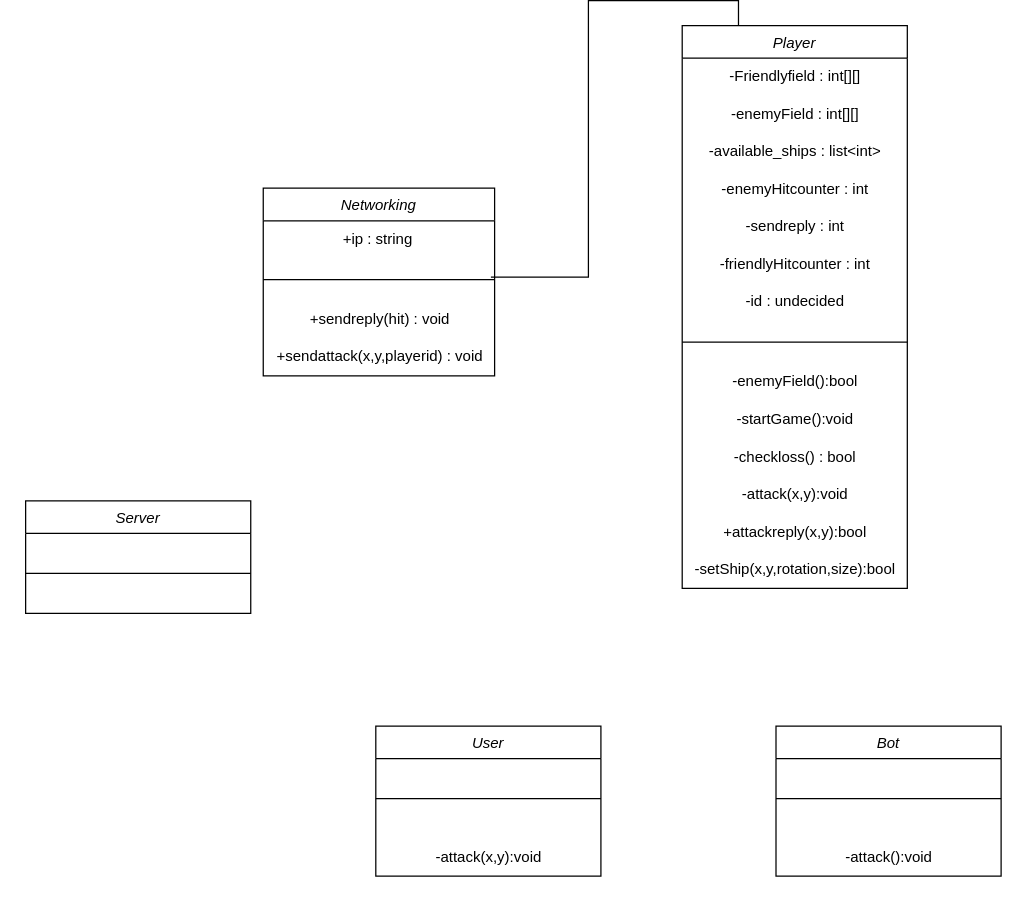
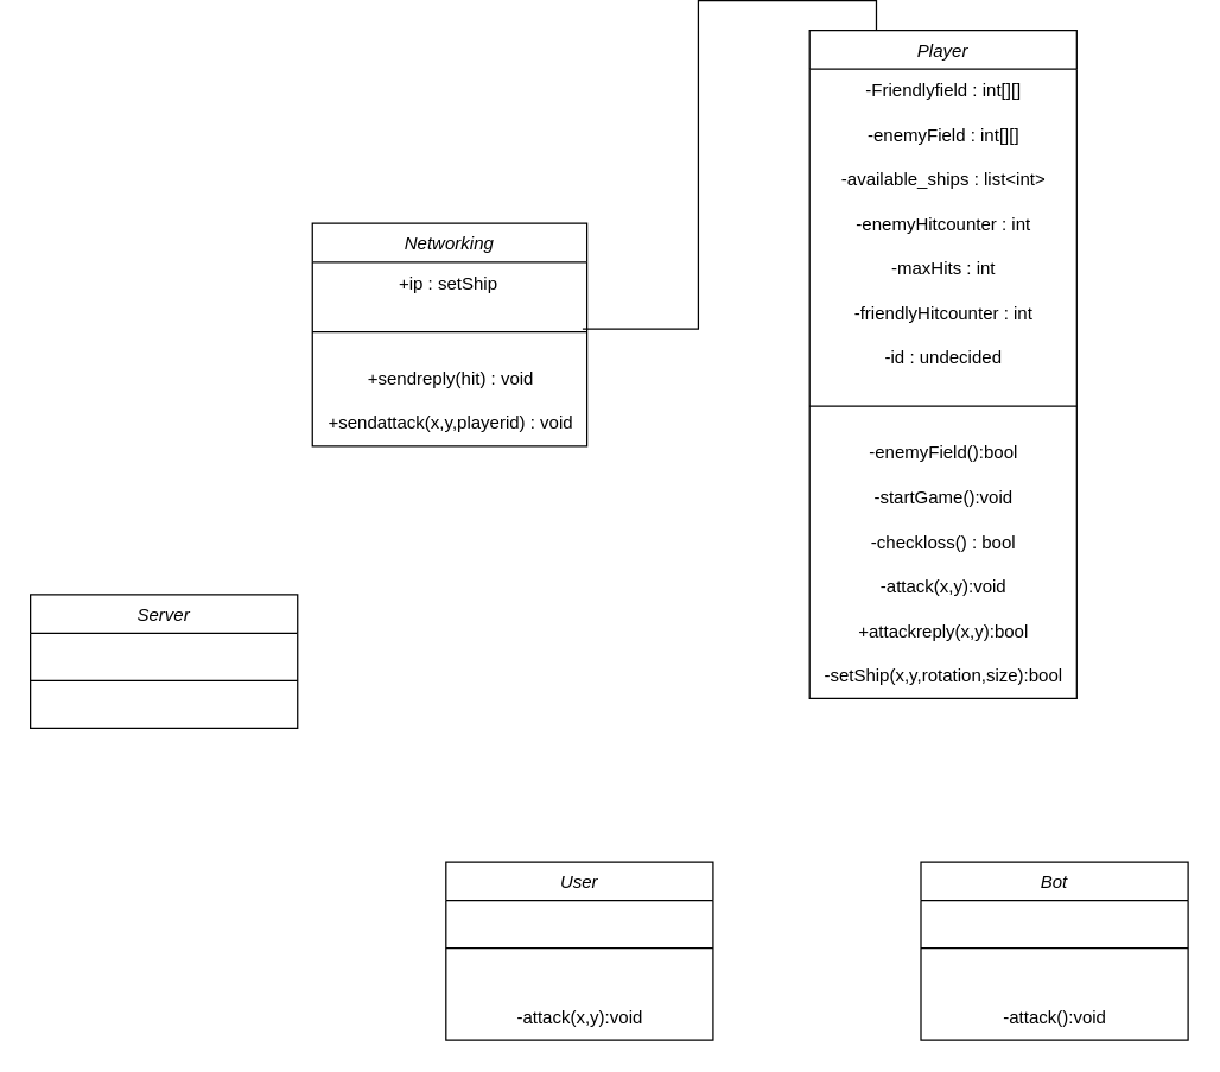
  <mxCell id="0" />
  <mxCell id="1" parent="0" />
  <mxCell id="2" value="Networking" style="swimlane;fontStyle=2;align=center;verticalAlign=top;childLayout=stackLayout;horizontal=1;startSize=26;horizontalStack=0;resizeParent=1;resizeLast=0;collapsible=1;marginBottom=0;rounded=0;shadow=0;strokeWidth=1;" parent="1" vertex="1"><mxGeometry x="210" y="150" width="185" height="150" as="geometry"><mxRectangle x="230" y="140" width="160" height="26" as="alternateBounds" /></mxGeometry></mxCell>
- <mxCell id="3" value="+ip : string&amp;nbsp;" style="text;html=1;align=center;verticalAlign=middle;resizable=0;points=[];autosize=1;strokeColor=none;fillColor=none;" vertex="1" parent="2"><mxGeometry y="26" width="185" height="30" as="geometry" /></mxCell>
+ <mxCell id="3" value="+ip : setShip&amp;nbsp;" style="text;html=1;align=center;verticalAlign=middle;resizable=0;points=[];autosize=1;strokeColor=none;fillColor=none;" vertex="1" parent="2"><mxGeometry y="26" width="185" height="30" as="geometry" /></mxCell>
  <mxCell id="4" value="" style="line;html=1;strokeWidth=1;align=left;verticalAlign=middle;spacingTop=-1;spacingLeft=3;spacingRight=3;rotatable=0;labelPosition=right;points=[];portConstraint=eastwest;" parent="2" vertex="1"><mxGeometry y="56" width="185" height="34" as="geometry" /></mxCell>
  <mxCell id="5" value="+sendreply(hit) : void" style="text;html=1;align=center;verticalAlign=middle;resizable=0;points=[];autosize=1;strokeColor=none;fillColor=none;" vertex="1" parent="2"><mxGeometry y="90" width="185" height="30" as="geometry" /></mxCell>
  <mxCell id="6" value="+sendattack(x,y,playerid) : void" style="text;html=1;align=center;verticalAlign=middle;resizable=0;points=[];autosize=1;strokeColor=none;fillColor=none;" vertex="1" parent="2"><mxGeometry y="120" width="185" height="30" as="geometry" /></mxCell>
  <mxCell id="7" style="edgeStyle=orthogonalEdgeStyle;rounded=0;orthogonalLoop=1;jettySize=auto;html=1;exitX=0.25;exitY=0;exitDx=0;exitDy=0;endArrow=none;endFill=0;entryX=0.984;entryY=0.441;entryDx=0;entryDy=0;entryPerimeter=0;" edge="1" parent="1" source="8" target="4"><mxGeometry relative="1" as="geometry"><mxPoint x="400" y="220" as="targetPoint" /></mxGeometry></mxCell>
  <mxCell id="8" value="Player" style="swimlane;fontStyle=2;align=center;verticalAlign=top;childLayout=stackLayout;horizontal=1;startSize=26;horizontalStack=0;resizeParent=1;resizeLast=0;collapsible=1;marginBottom=0;rounded=0;shadow=0;strokeWidth=1;" vertex="1" parent="1"><mxGeometry x="545" y="20" width="180" height="450" as="geometry"><mxRectangle x="230" y="140" width="160" height="26" as="alternateBounds" /></mxGeometry></mxCell>
  <mxCell id="9" value="-Friendlyfield : int[][]" style="text;html=1;align=center;verticalAlign=middle;resizable=0;points=[];autosize=1;strokeColor=none;fillColor=none;" vertex="1" parent="8"><mxGeometry y="26" width="180" height="30" as="geometry" /></mxCell>
  <mxCell id="10" value="-enemyField : int[][&lt;span style=&quot;background-color: initial;&quot;&gt;]&lt;/span&gt;" style="text;html=1;align=center;verticalAlign=middle;resizable=0;points=[];autosize=1;strokeColor=none;fillColor=none;" vertex="1" parent="8"><mxGeometry y="56" width="180" height="30" as="geometry" /></mxCell>
  <mxCell id="11" value="-available_ships : list&amp;lt;int&amp;gt;" style="text;html=1;align=center;verticalAlign=middle;resizable=0;points=[];autosize=1;strokeColor=none;fillColor=none;" vertex="1" parent="8"><mxGeometry y="86" width="180" height="30" as="geometry" /></mxCell>
  <mxCell id="12" value="-enemyHitcounter : int" style="text;html=1;align=center;verticalAlign=middle;resizable=0;points=[];autosize=1;strokeColor=none;fillColor=none;" vertex="1" parent="8"><mxGeometry y="116" width="180" height="30" as="geometry" /></mxCell>
- <mxCell id="13" value="-sendreply : int" style="text;html=1;align=center;verticalAlign=middle;resizable=0;points=[];autosize=1;strokeColor=none;fillColor=none;" vertex="1" parent="8"><mxGeometry y="146" width="180" height="30" as="geometry" /></mxCell>
+ <mxCell id="13" value="-maxHits : int" style="text;html=1;align=center;verticalAlign=middle;resizable=0;points=[];autosize=1;strokeColor=none;fillColor=none;" vertex="1" parent="8"><mxGeometry y="146" width="180" height="30" as="geometry" /></mxCell>
  <mxCell id="14" value="-friendlyHitcounter : int" style="text;html=1;align=center;verticalAlign=middle;resizable=0;points=[];autosize=1;strokeColor=none;fillColor=none;" vertex="1" parent="8"><mxGeometry y="176" width="180" height="30" as="geometry" /></mxCell>
  <mxCell id="15" value="-id : undecided" style="text;html=1;align=center;verticalAlign=middle;resizable=0;points=[];autosize=1;strokeColor=none;fillColor=none;" vertex="1" parent="8"><mxGeometry y="206" width="180" height="30" as="geometry" /></mxCell>
  <mxCell id="16" value="" style="line;html=1;strokeWidth=1;align=left;verticalAlign=middle;spacingTop=-1;spacingLeft=3;spacingRight=3;rotatable=0;labelPosition=right;points=[];portConstraint=eastwest;" vertex="1" parent="8"><mxGeometry y="236" width="180" height="34" as="geometry" /></mxCell>
  <mxCell id="17" value="-enemyField():bool" style="text;html=1;align=center;verticalAlign=middle;resizable=0;points=[];autosize=1;strokeColor=none;fillColor=none;" vertex="1" parent="8"><mxGeometry y="270" width="180" height="30" as="geometry" /></mxCell>
  <mxCell id="18" value="-startGame():void" style="text;html=1;align=center;verticalAlign=middle;resizable=0;points=[];autosize=1;strokeColor=none;fillColor=none;" vertex="1" parent="8"><mxGeometry y="300" width="180" height="30" as="geometry" /></mxCell>
  <mxCell id="19" value="-checkloss() : bool" style="text;html=1;align=center;verticalAlign=middle;resizable=0;points=[];autosize=1;strokeColor=none;fillColor=none;" vertex="1" parent="8"><mxGeometry y="330" width="180" height="30" as="geometry" /></mxCell>
  <mxCell id="20" value="-attack(x,y):void" style="text;html=1;align=center;verticalAlign=middle;resizable=0;points=[];autosize=1;strokeColor=none;fillColor=none;" vertex="1" parent="8"><mxGeometry y="360" width="180" height="30" as="geometry" /></mxCell>
  <mxCell id="21" value="+attackreply(x,y):bool" style="text;html=1;align=center;verticalAlign=middle;resizable=0;points=[];autosize=1;strokeColor=none;fillColor=none;" vertex="1" parent="8"><mxGeometry y="390" width="180" height="30" as="geometry" /></mxCell>
  <mxCell id="22" value="-setShip(x,y,rotation,size):bool" style="text;html=1;align=center;verticalAlign=middle;resizable=0;points=[];autosize=1;strokeColor=none;fillColor=none;" vertex="1" parent="8"><mxGeometry y="420" width="180" height="30" as="geometry" /></mxCell>
  <mxCell id="23" value="Bot" style="swimlane;fontStyle=2;align=center;verticalAlign=top;childLayout=stackLayout;horizontal=1;startSize=26;horizontalStack=0;resizeParent=1;resizeLast=0;collapsible=1;marginBottom=0;rounded=0;shadow=0;strokeWidth=1;" vertex="1" parent="1"><mxGeometry x="620" y="580" width="180" height="120" as="geometry"><mxRectangle x="230" y="140" width="160" height="26" as="alternateBounds" /></mxGeometry></mxCell>
  <mxCell id="24" value="" style="line;html=1;strokeWidth=1;align=left;verticalAlign=middle;spacingTop=-1;spacingLeft=3;spacingRight=3;rotatable=0;labelPosition=right;points=[];portConstraint=eastwest;" vertex="1" parent="23"><mxGeometry y="26" width="180" height="64" as="geometry" /></mxCell>
  <mxCell id="25" value="-attack():void" style="text;html=1;align=center;verticalAlign=middle;resizable=0;points=[];autosize=1;strokeColor=none;fillColor=none;" vertex="1" parent="23"><mxGeometry y="90" width="180" height="30" as="geometry" /></mxCell>
  <mxCell id="26" value="Server" style="swimlane;fontStyle=2;align=center;verticalAlign=top;childLayout=stackLayout;horizontal=1;startSize=26;horizontalStack=0;resizeParent=1;resizeLast=0;collapsible=1;marginBottom=0;rounded=0;shadow=0;strokeWidth=1;" vertex="1" parent="1"><mxGeometry x="20" y="400" width="180" height="90" as="geometry"><mxRectangle x="230" y="140" width="160" height="26" as="alternateBounds" /></mxGeometry></mxCell>
  <mxCell id="27" value="" style="line;html=1;strokeWidth=1;align=left;verticalAlign=middle;spacingTop=-1;spacingLeft=3;spacingRight=3;rotatable=0;labelPosition=right;points=[];portConstraint=eastwest;" vertex="1" parent="26"><mxGeometry y="26" width="180" height="64" as="geometry" /></mxCell>
  <mxCell id="28" value="User" style="swimlane;fontStyle=2;align=center;verticalAlign=top;childLayout=stackLayout;horizontal=1;startSize=26;horizontalStack=0;resizeParent=1;resizeLast=0;collapsible=1;marginBottom=0;rounded=0;shadow=0;strokeWidth=1;" vertex="1" parent="1"><mxGeometry x="300" y="580" width="180" height="120" as="geometry"><mxRectangle x="230" y="140" width="160" height="26" as="alternateBounds" /></mxGeometry></mxCell>
  <mxCell id="29" value="" style="line;html=1;strokeWidth=1;align=left;verticalAlign=middle;spacingTop=-1;spacingLeft=3;spacingRight=3;rotatable=0;labelPosition=right;points=[];portConstraint=eastwest;" vertex="1" parent="28"><mxGeometry y="26" width="180" height="64" as="geometry" /></mxCell>
  <mxCell id="30" value="-attack(x,y):void" style="text;html=1;align=center;verticalAlign=middle;resizable=0;points=[];autosize=1;strokeColor=none;fillColor=none;" vertex="1" parent="28"><mxGeometry y="90" width="180" height="30" as="geometry" /></mxCell>
